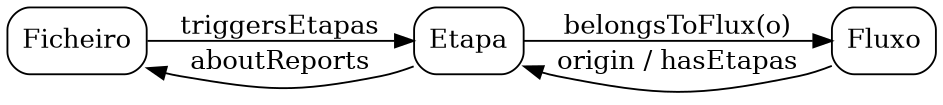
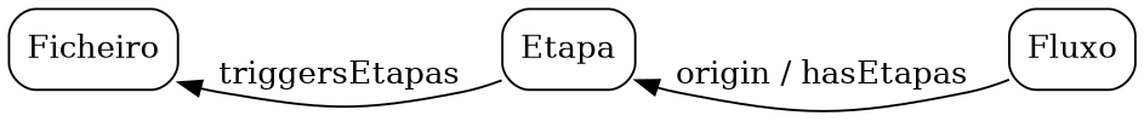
  digraph {
    rankdir=LR
    node [shape=box style=rounded]
    Ficheiro
    Etapa
    Fluxo
-   Ficheiro -> Etapa [label=triggersEtapas]
-   Etapa -> Ficheiro [label=aboutReports]
-   Etapa -> Fluxo [label="belongsToFlux(o)"]
+   Etapa -> Ficheiro [label=triggersEtapas]
    Fluxo -> Etapa [label="origin / hasEtapas"]
  }
